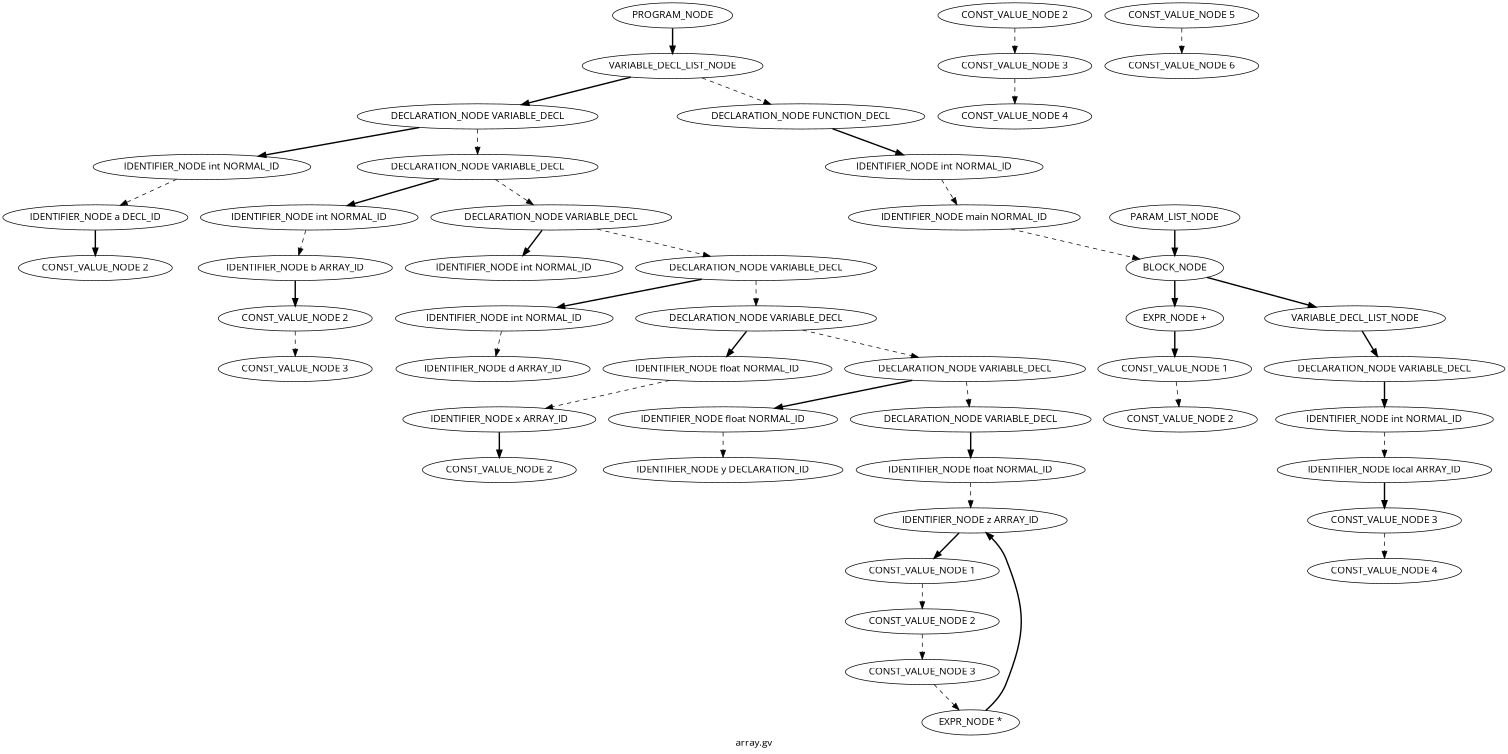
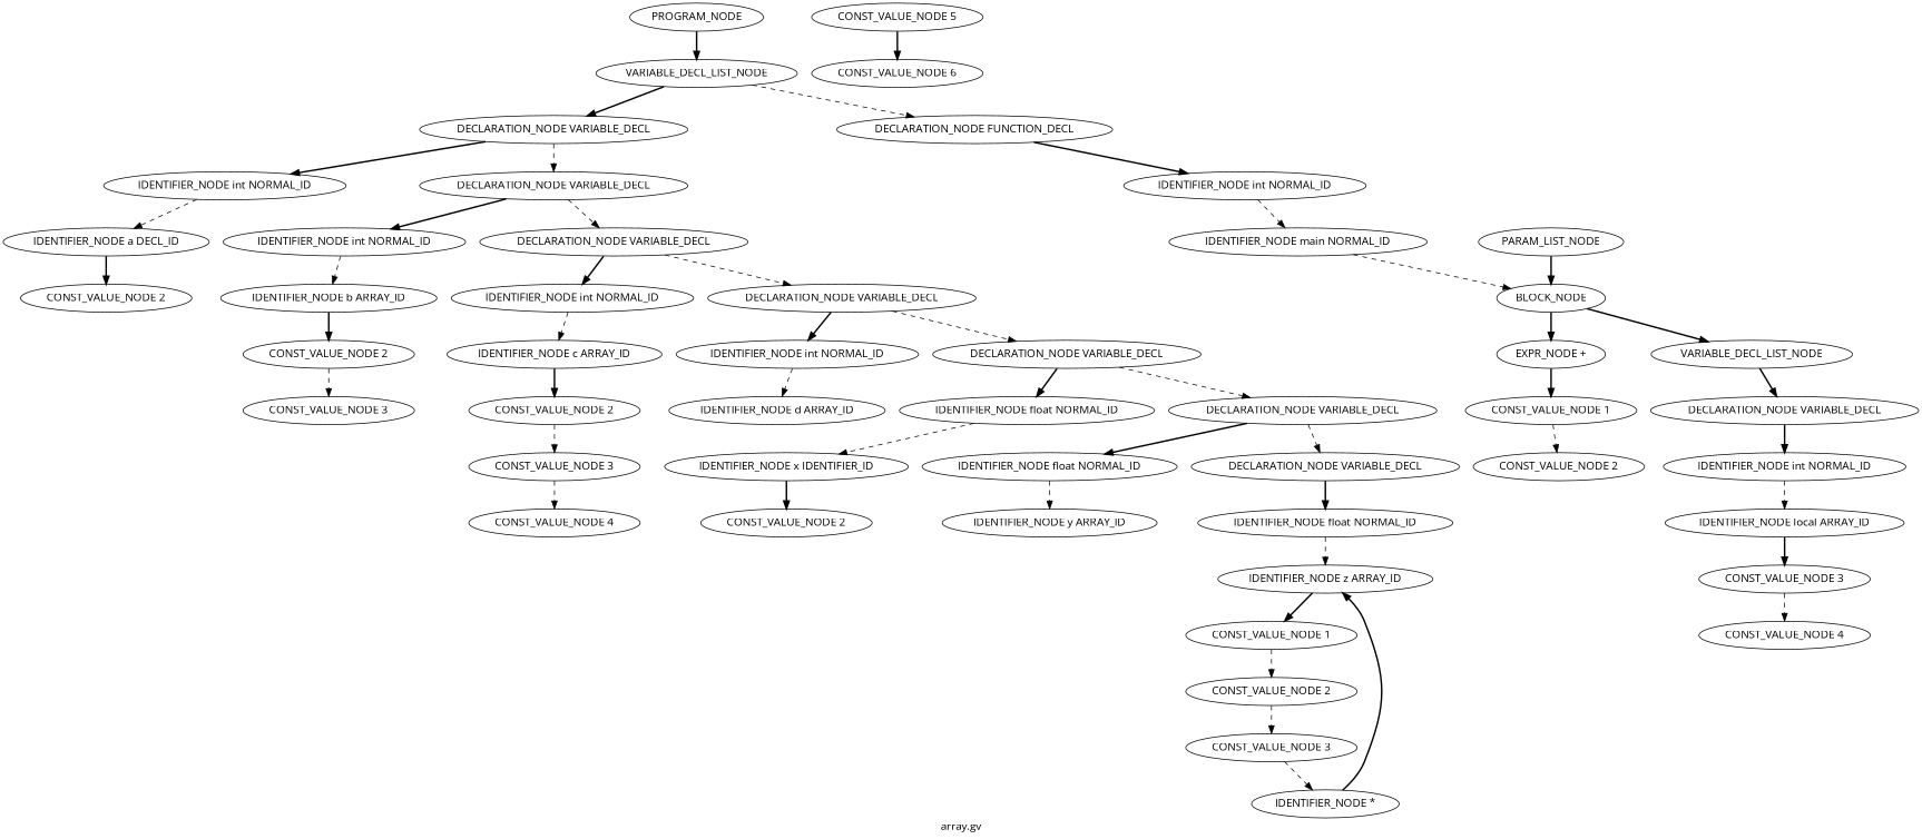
  digraph {
    fontname="Open Sans"
    label="array.gv"
    node [fontname="Open Sans"]
    edge [fontname="Open Sans" style=dashed]
    n1 [label=PROGRAM_NODE]
    n2 [label=VARIABLE_DECL_LIST_NODE]
    n3 [label="DECLARATION_NODE VARIABLE_DECL"]
    n4 [label="DECLARATION_NODE FUNCTION_DECL"]
    n5 [label="IDENTIFIER_NODE int NORMAL_ID"]
    n6 [label="DECLARATION_NODE VARIABLE_DECL"]
    n7 [label="IDENTIFIER_NODE int NORMAL_ID"]
    n8 [label="IDENTIFIER_NODE a DECL_ID"]
    n9 [label="IDENTIFIER_NODE int NORMAL_ID"]
    n10 [label="DECLARATION_NODE VARIABLE_DECL"]
    n11 [label="CONST_VALUE_NODE 2"]
    n12 [label="IDENTIFIER_NODE b ARRAY_ID"]
    n13 [label="IDENTIFIER_NODE int NORMAL_ID"]
    n14 [label="DECLARATION_NODE VARIABLE_DECL"]
    n15 [label="CONST_VALUE_NODE 2"]
    n16 [label="CONST_VALUE_NODE 3"]
+   n17 [label="IDENTIFIER_NODE c ARRAY_ID"]
    n18 [label="IDENTIFIER_NODE int NORMAL_ID"]
    n19 [label="DECLARATION_NODE VARIABLE_DECL"]
    n20 [label="CONST_VALUE_NODE 2"]
    n21 [label="CONST_VALUE_NODE 3"]
    n22 [label="CONST_VALUE_NODE 4"]
    n23 [label="IDENTIFIER_NODE d ARRAY_ID"]
    n24 [label="IDENTIFIER_NODE float NORMAL_ID"]
    n25 [label="DECLARATION_NODE VARIABLE_DECL"]
-   n26 [label="IDENTIFIER_NODE x ARRAY_ID"]
+   n26 [label="IDENTIFIER_NODE x IDENTIFIER_ID"]
    n27 [label="IDENTIFIER_NODE float NORMAL_ID"]
    n28 [label="DECLARATION_NODE VARIABLE_DECL"]
    n29 [label="CONST_VALUE_NODE 2"]
-   n30 [label="IDENTIFIER_NODE y DECLARATION_ID"]
+   n30 [label="IDENTIFIER_NODE y ARRAY_ID"]
    n31 [label="IDENTIFIER_NODE float NORMAL_ID"]
    n32 [label="EXPR_NODE +"]
    n33 [label="CONST_VALUE_NODE 1"]
    n34 [label="CONST_VALUE_NODE 2"]
    n35 [label="IDENTIFIER_NODE z ARRAY_ID"]
    n36 [label="CONST_VALUE_NODE 1"]
    n37 [label="CONST_VALUE_NODE 2"]
    n38 [label="CONST_VALUE_NODE 3"]
-   n39 [label="EXPR_NODE *"]
+   n39 [label="IDENTIFIER_NODE *"]
    n40 [label="CONST_VALUE_NODE 5"]
    n41 [label="CONST_VALUE_NODE 6"]
    n42 [label="IDENTIFIER_NODE main NORMAL_ID"]
    n43 [label=BLOCK_NODE]
    n44 [label=PARAM_LIST_NODE]
    n45 [label=VARIABLE_DECL_LIST_NODE]
    n46 [label="DECLARATION_NODE VARIABLE_DECL"]
    n47 [label="IDENTIFIER_NODE int NORMAL_ID"]
    n48 [label="IDENTIFIER_NODE local ARRAY_ID"]
    n49 [label="CONST_VALUE_NODE 3"]
    n50 [label="CONST_VALUE_NODE 4"]
    n1 -> n2 [style=bold]
    n2 -> n3 [style=bold]
    n2 -> n4
    n3 -> n5 [style=bold]
    n3 -> n6
    n4 -> n7 [style=bold]
    n5 -> n8
    n6 -> n9 [style=bold]
    n6 -> n10
    n7 -> n42
    n8 -> n11 [style=bold]
    n9 -> n12
    n10 -> n13 [style=bold]
    n10 -> n14
    n12 -> n15 [style=bold]
+   n13 -> n17
    n14 -> n18 [style=bold]
    n14 -> n19
    n15 -> n16
+   n17 -> n20 [style=bold]
    n18 -> n23
    n19 -> n24 [style=bold]
    n19 -> n25
    n20 -> n21
    n21 -> n22
    n24 -> n26
    n25 -> n27 [style=bold]
    n25 -> n28
    n26 -> n29 [style=bold]
    n27 -> n30
    n28 -> n31 [style=bold]
    n31 -> n35
    n32 -> n33 [style=bold]
    n33 -> n34
    n35 -> n36 [style=bold]
    n36 -> n37
    n37 -> n38
    n38 -> n39
    n39 -> n35 [style=bold]
-   n40 -> n41
+   n40 -> n41 [style=bold]
    n42 -> n43
    n43 -> n32 [style=bold]
    n43 -> n45 [style=bold]
    n44 -> n43 [style=bold]
    n45 -> n46 [style=bold]
    n46 -> n47 [style=bold]
    n47 -> n48
    n48 -> n49 [style=bold]
    n49 -> n50
  }
